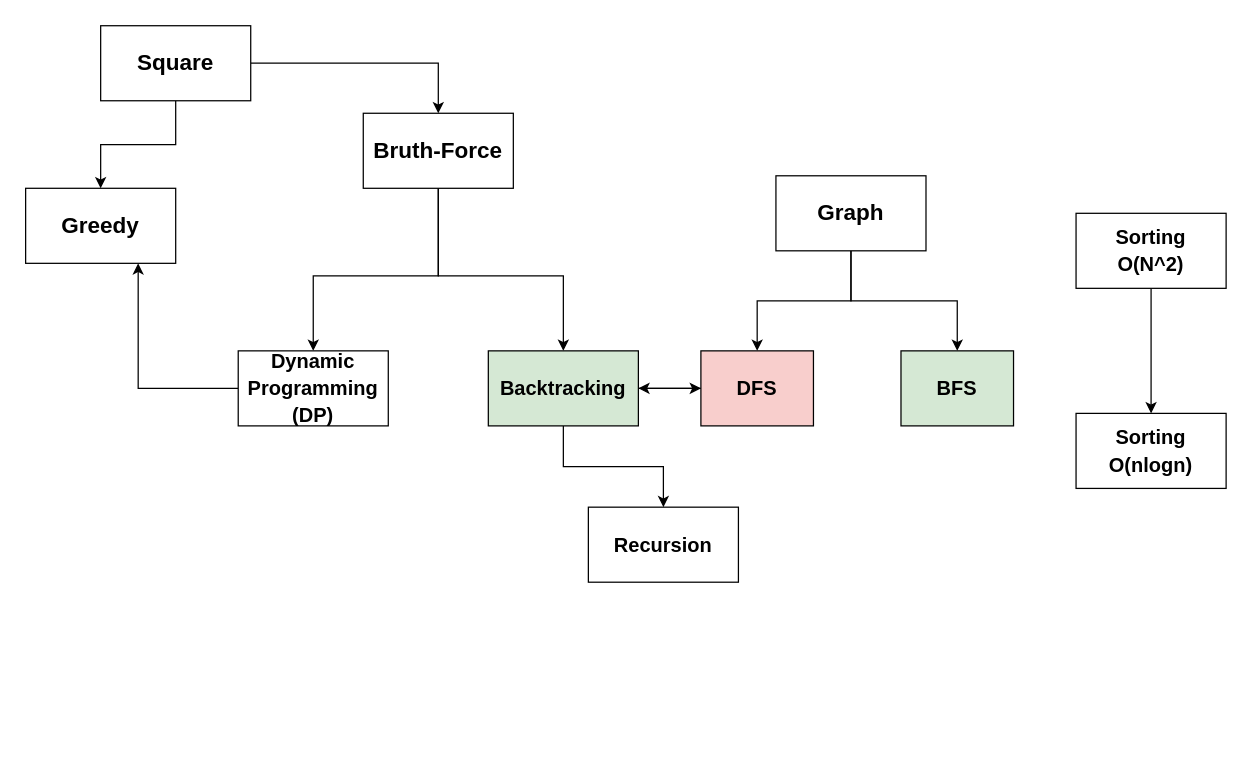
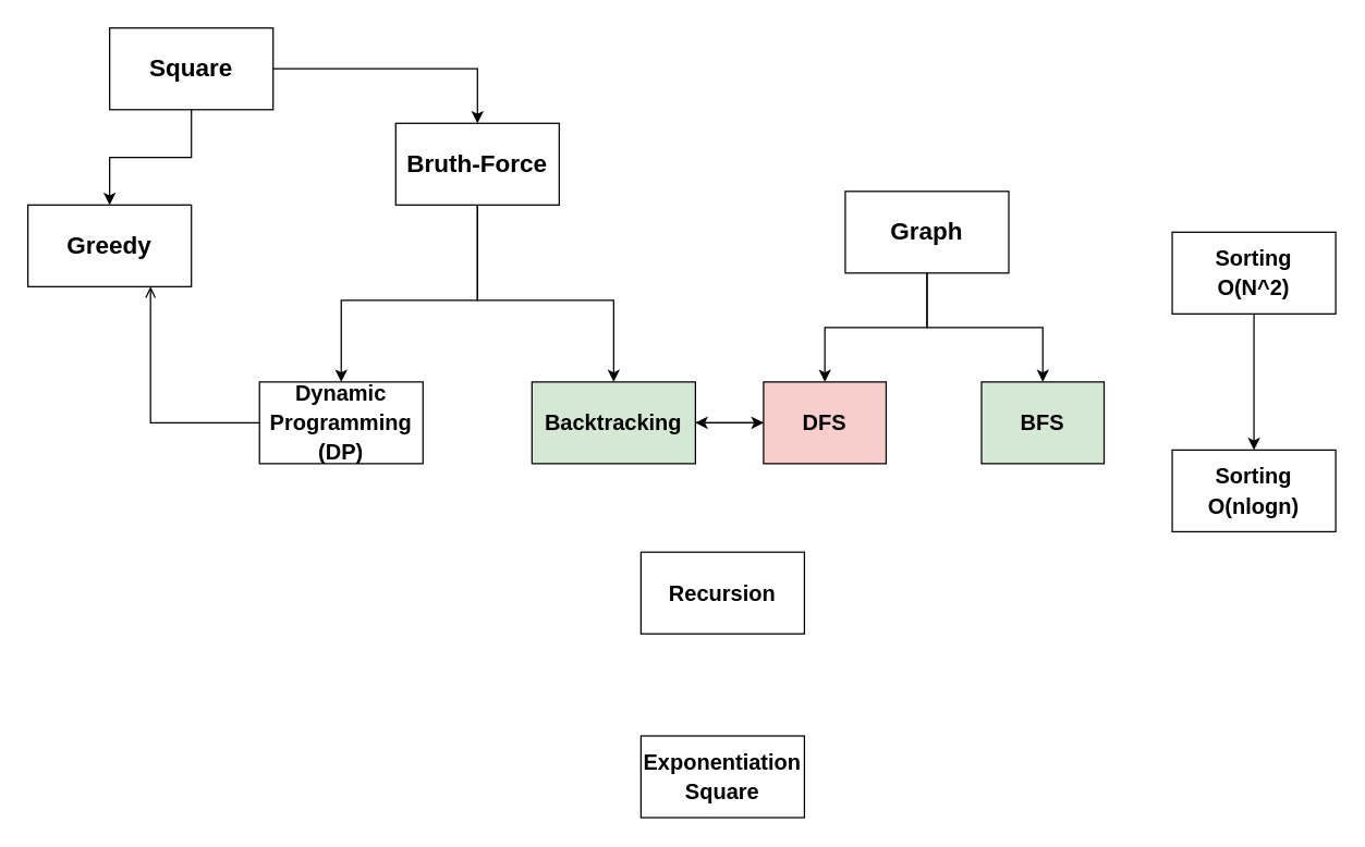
  <mxCell id="0" />
  <mxCell id="1" parent="0" />
  <mxCell id="2" value="" style="edgeStyle=orthogonalEdgeStyle;rounded=0;orthogonalLoop=1;jettySize=auto;html=1;" edge="1" parent="1" source="4" target="6"><mxGeometry relative="1" as="geometry"><Array as="points"><mxPoint x="350" y="220" /><mxPoint x="250" y="220" /></Array></mxGeometry></mxCell>
  <mxCell id="3" style="edgeStyle=orthogonalEdgeStyle;rounded=0;orthogonalLoop=1;jettySize=auto;html=1;entryX=0.5;entryY=0;entryDx=0;entryDy=0;" edge="1" parent="1" source="4" target="15"><mxGeometry relative="1" as="geometry"><Array as="points"><mxPoint x="350" y="220" /><mxPoint x="450" y="220" /></Array></mxGeometry></mxCell>
  <mxCell id="4" value="&lt;font style=&quot;font-size: 18px&quot;&gt;&lt;b&gt;Bruth-Force&lt;/b&gt;&lt;/font&gt;" style="rounded=0;whiteSpace=wrap;html=1;" vertex="1" parent="1"><mxGeometry x="290" y="90" width="120" height="60" as="geometry" /></mxCell>
- <mxCell id="5" style="edgeStyle=orthogonalEdgeStyle;rounded=0;orthogonalLoop=1;jettySize=auto;html=1;exitX=0;exitY=0.5;exitDx=0;exitDy=0;entryX=0.75;entryY=1;entryDx=0;entryDy=0;" edge="1" parent="1" source="6" target="19"><mxGeometry relative="1" as="geometry" /></mxCell>
+ <mxCell id="5" style="edgeStyle=orthogonalEdgeStyle;rounded=0;orthogonalLoop=1;jettySize=auto;html=1;exitX=0;exitY=0.5;exitDx=0;exitDy=0;entryX=0.75;entryY=1;entryDx=0;entryDy=0;endArrow=open;" edge="1" parent="1" source="6" target="19"><mxGeometry relative="1" as="geometry" /></mxCell>
  <mxCell id="6" value="&lt;font style=&quot;font-size: 18px&quot;&gt;&lt;b style=&quot;font-size: 16px&quot;&gt;Dynamic&lt;br&gt;Programming&lt;br&gt;(DP)&lt;br&gt;&lt;/b&gt;&lt;/font&gt;" style="rounded=0;whiteSpace=wrap;html=1;" vertex="1" parent="1"><mxGeometry x="190" y="280" width="120" height="60" as="geometry" /></mxCell>
  <mxCell id="7" style="edgeStyle=orthogonalEdgeStyle;rounded=0;orthogonalLoop=1;jettySize=auto;html=1;entryX=0.5;entryY=0;entryDx=0;entryDy=0;" edge="1" parent="1" source="9" target="4"><mxGeometry relative="1" as="geometry" /></mxCell>
  <mxCell id="8" style="edgeStyle=orthogonalEdgeStyle;rounded=0;orthogonalLoop=1;jettySize=auto;html=1;exitX=0.5;exitY=1;exitDx=0;exitDy=0;entryX=0.5;entryY=0;entryDx=0;entryDy=0;" edge="1" parent="1" source="9" target="19"><mxGeometry relative="1" as="geometry" /></mxCell>
  <mxCell id="9" value="&lt;font style=&quot;font-size: 18px&quot;&gt;&lt;b&gt;Square&lt;/b&gt;&lt;/font&gt;" style="rounded=0;whiteSpace=wrap;html=1;" vertex="1" parent="1"><mxGeometry x="80" y="20" width="120" height="60" as="geometry" /></mxCell>
  <mxCell id="10" style="edgeStyle=orthogonalEdgeStyle;rounded=0;orthogonalLoop=1;jettySize=auto;html=1;entryX=0.5;entryY=0;entryDx=0;entryDy=0;" edge="1" parent="1" source="12" target="17"><mxGeometry relative="1" as="geometry" /></mxCell>
  <mxCell id="11" style="edgeStyle=orthogonalEdgeStyle;rounded=0;orthogonalLoop=1;jettySize=auto;html=1;entryX=0.5;entryY=0;entryDx=0;entryDy=0;" edge="1" parent="1" source="12" target="18"><mxGeometry relative="1" as="geometry" /></mxCell>
  <mxCell id="12" value="&lt;font style=&quot;font-size: 18px&quot;&gt;&lt;b&gt;Graph&lt;/b&gt;&lt;/font&gt;" style="rounded=0;whiteSpace=wrap;html=1;" vertex="1" parent="1"><mxGeometry x="620" y="140" width="120" height="60" as="geometry" /></mxCell>
  <mxCell id="13" style="edgeStyle=orthogonalEdgeStyle;rounded=0;orthogonalLoop=1;jettySize=auto;html=1;exitX=1;exitY=0.5;exitDx=0;exitDy=0;entryX=0;entryY=0.5;entryDx=0;entryDy=0;" edge="1" parent="1" source="15" target="17"><mxGeometry relative="1" as="geometry" /></mxCell>
- <mxCell id="14" style="edgeStyle=orthogonalEdgeStyle;rounded=0;orthogonalLoop=1;jettySize=auto;html=1;exitX=0.5;exitY=1;exitDx=0;exitDy=0;entryX=0.5;entryY=0;entryDx=0;entryDy=0;" edge="1" parent="1" source="15" target="24"><mxGeometry relative="1" as="geometry" /></mxCell>
  <mxCell id="15" value="&lt;font style=&quot;font-size: 18px&quot;&gt;&lt;b style=&quot;font-size: 16px&quot;&gt;Backtracking&lt;br&gt;&lt;/b&gt;&lt;/font&gt;" style="rounded=0;whiteSpace=wrap;html=1;fillColor=#d5e8d4;" vertex="1" parent="1"><mxGeometry x="390" y="280" width="120" height="60" as="geometry" /></mxCell>
  <mxCell id="16" style="edgeStyle=orthogonalEdgeStyle;rounded=0;orthogonalLoop=1;jettySize=auto;html=1;" edge="1" parent="1" source="17" target="15"><mxGeometry relative="1" as="geometry" /></mxCell>
  <mxCell id="17" value="&lt;font style=&quot;font-size: 18px&quot;&gt;&lt;b style=&quot;font-size: 16px&quot;&gt;DFS&lt;br&gt;&lt;/b&gt;&lt;/font&gt;" style="rounded=0;whiteSpace=wrap;html=1;fillColor=#f8cecc;" vertex="1" parent="1"><mxGeometry x="560" y="280" width="90" height="60" as="geometry" /></mxCell>
  <mxCell id="18" value="&lt;font style=&quot;font-size: 18px&quot;&gt;&lt;b style=&quot;font-size: 16px&quot;&gt;BFS&lt;br&gt;&lt;/b&gt;&lt;/font&gt;" style="rounded=0;whiteSpace=wrap;html=1;fillColor=#d5e8d4;" vertex="1" parent="1"><mxGeometry x="720" y="280" width="90" height="60" as="geometry" /></mxCell>
  <mxCell id="19" value="&lt;font style=&quot;font-size: 18px&quot;&gt;&lt;b&gt;Greedy&lt;br&gt;&lt;/b&gt;&lt;/font&gt;" style="rounded=0;whiteSpace=wrap;html=1;" vertex="1" parent="1"><mxGeometry x="20" y="150" width="120" height="60" as="geometry" /></mxCell>
  <mxCell id="20" style="edgeStyle=orthogonalEdgeStyle;rounded=0;orthogonalLoop=1;jettySize=auto;html=1;exitX=0.75;exitY=1;exitDx=0;exitDy=0;entryX=0.75;entryY=0.833;entryDx=0;entryDy=0;entryPerimeter=0;" edge="1" source="23" target="23" parent="1"><mxGeometry relative="1" as="geometry" /></mxCell>
  <mxCell id="21" value="&lt;font style=&quot;font-size: 18px&quot;&gt;&lt;b style=&quot;font-size: 16px&quot;&gt;Sorting&lt;br&gt;O(nlogn)&lt;br&gt;&lt;/b&gt;&lt;/font&gt;" style="rounded=0;whiteSpace=wrap;html=1;" vertex="1" parent="1"><mxGeometry x="860" y="330" width="120" height="60" as="geometry" /></mxCell>
  <mxCell id="22" style="edgeStyle=orthogonalEdgeStyle;rounded=0;orthogonalLoop=1;jettySize=auto;html=1;exitX=0.5;exitY=1;exitDx=0;exitDy=0;entryX=0.5;entryY=0;entryDx=0;entryDy=0;" edge="1" parent="1" source="23" target="21"><mxGeometry relative="1" as="geometry" /></mxCell>
  <mxCell id="23" value="&lt;font style=&quot;font-size: 18px&quot;&gt;&lt;b style=&quot;font-size: 16px&quot;&gt;Sorting&lt;br&gt;O(N^2)&lt;br&gt;&lt;/b&gt;&lt;/font&gt;" style="rounded=0;whiteSpace=wrap;html=1;" vertex="1" parent="1"><mxGeometry x="860" y="170" width="120" height="60" as="geometry" /></mxCell>
  <mxCell id="24" value="&lt;font style=&quot;font-size: 18px&quot;&gt;&lt;b style=&quot;font-size: 16px&quot;&gt;Recursion&lt;br&gt;&lt;/b&gt;&lt;/font&gt;" style="rounded=0;whiteSpace=wrap;html=1;" vertex="1" parent="1"><mxGeometry x="470" y="405" width="120" height="60" as="geometry" /></mxCell>
+ <mxCell id="25" value="&lt;font style=&quot;font-size: 18px&quot;&gt;&lt;b style=&quot;font-size: 16px&quot;&gt;Exponentiation&lt;br&gt;Square&lt;br&gt;&lt;/b&gt;&lt;/font&gt;" style="rounded=0;whiteSpace=wrap;html=1;" vertex="1" parent="1"><mxGeometry x="470" y="540" width="120" height="60" as="geometry" /></mxCell>
